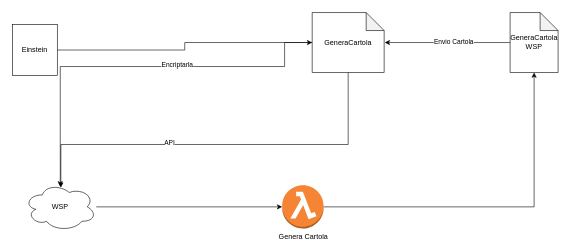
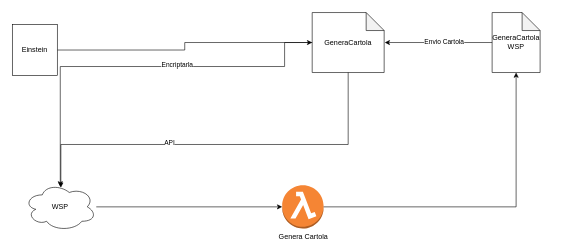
  <mxCell id="0" />
  <mxCell id="1" parent="0" />
  <mxCell id="2" style="edgeStyle=orthogonalEdgeStyle;rounded=0;orthogonalLoop=1;jettySize=auto;html=1;" edge="1" parent="1" source="3" target="4"><mxGeometry relative="1" as="geometry" /></mxCell>
  <mxCell id="3" value="Einstein" style="rounded=0;whiteSpace=wrap;html=1;" vertex="1" parent="1"><mxGeometry x="20" y="40" width="75" height="85" as="geometry" /></mxCell>
  <mxCell id="4" value="GeneraCartola" style="shape=note;whiteSpace=wrap;html=1;backgroundOutline=1;darkOpacity=0.05;" vertex="1" parent="1"><mxGeometry x="520" y="20" width="120" height="100" as="geometry" /></mxCell>
  <mxCell id="5" value="WSP" style="ellipse;shape=cloud;whiteSpace=wrap;html=1;" vertex="1" parent="1"><mxGeometry x="40" y="304" width="120" height="80" as="geometry" /></mxCell>
  <mxCell id="6" style="edgeStyle=orthogonalEdgeStyle;rounded=0;orthogonalLoop=1;jettySize=auto;html=1;entryX=0.508;entryY=0.1;entryDx=0;entryDy=0;entryPerimeter=0;" edge="1" parent="1" source="4" target="5"><mxGeometry relative="1" as="geometry"><Array as="points"><mxPoint x="580" y="240" /><mxPoint x="101" y="240" /></Array></mxGeometry></mxCell>
  <mxCell id="7" value="API" style="edgeLabel;html=1;align=center;verticalAlign=middle;resizable=0;points=[];" vertex="1" connectable="0" parent="6"><mxGeometry x="0.249" y="-4" relative="1" as="geometry"><mxPoint as="offset" /></mxGeometry></mxCell>
  <mxCell id="8" value="Genera Cartola" style="outlineConnect=0;dashed=0;verticalLabelPosition=bottom;verticalAlign=top;align=center;html=1;shape=mxgraph.aws3.lambda_function;fillColor=#F58534;gradientColor=none;" vertex="1" parent="1"><mxGeometry x="470" y="308" width="69" height="72" as="geometry" /></mxCell>
  <mxCell id="9" style="edgeStyle=orthogonalEdgeStyle;rounded=0;orthogonalLoop=1;jettySize=auto;html=1;entryX=0;entryY=0.5;entryDx=0;entryDy=0;entryPerimeter=0;" edge="1" parent="1" source="5" target="8"><mxGeometry relative="1" as="geometry" /></mxCell>
- <mxCell id="10" value="GeneraCartola&lt;br&gt;WSP" style="shape=note;whiteSpace=wrap;html=1;backgroundOutline=1;darkOpacity=0.05;" vertex="1" parent="1"><mxGeometry x="850" y="20" width="80" height="100" as="geometry" /></mxCell>
+ <mxCell id="10" value="GeneraCartola&lt;br&gt;WSP" style="shape=note;whiteSpace=wrap;html=1;backgroundOutline=1;darkOpacity=0.05;" vertex="1" parent="1"><mxGeometry x="820" y="20" width="80" height="100" as="geometry" /></mxCell>
  <mxCell id="11" style="edgeStyle=orthogonalEdgeStyle;rounded=0;orthogonalLoop=1;jettySize=auto;html=1;entryX=0.5;entryY=1;entryDx=0;entryDy=0;entryPerimeter=0;" edge="1" parent="1" source="8" target="10"><mxGeometry relative="1" as="geometry" /></mxCell>
  <mxCell id="12" style="edgeStyle=orthogonalEdgeStyle;rounded=0;orthogonalLoop=1;jettySize=auto;html=1;entryX=1.008;entryY=0.5;entryDx=0;entryDy=0;entryPerimeter=0;" edge="1" parent="1" source="10" target="4"><mxGeometry relative="1" as="geometry" /></mxCell>
  <mxCell id="13" value="Envio Cartola" style="edgeLabel;html=1;align=center;verticalAlign=middle;resizable=0;points=[];" vertex="1" connectable="0" parent="12"><mxGeometry x="-0.091" y="-2" relative="1" as="geometry"><mxPoint as="offset" /></mxGeometry></mxCell>
  <mxCell id="14" style="edgeStyle=orthogonalEdgeStyle;rounded=0;orthogonalLoop=1;jettySize=auto;html=1;exitX=0;exitY=0.5;exitDx=0;exitDy=0;exitPerimeter=0;" edge="1" parent="1" source="4"><mxGeometry relative="1" as="geometry"><mxPoint x="474" y="30" as="sourcePoint" /><mxPoint x="100" y="310" as="targetPoint" /><Array as="points"><mxPoint x="474" y="70" /><mxPoint x="474" y="110" /><mxPoint x="100" y="110" /><mxPoint x="100" y="310" /></Array></mxGeometry></mxCell>
  <mxCell id="15" value="Encriptarla" style="edgeLabel;html=1;align=center;verticalAlign=middle;resizable=0;points=[];" vertex="1" connectable="0" parent="14"><mxGeometry x="-0.195" y="-3" relative="1" as="geometry"><mxPoint as="offset" /></mxGeometry></mxCell>
